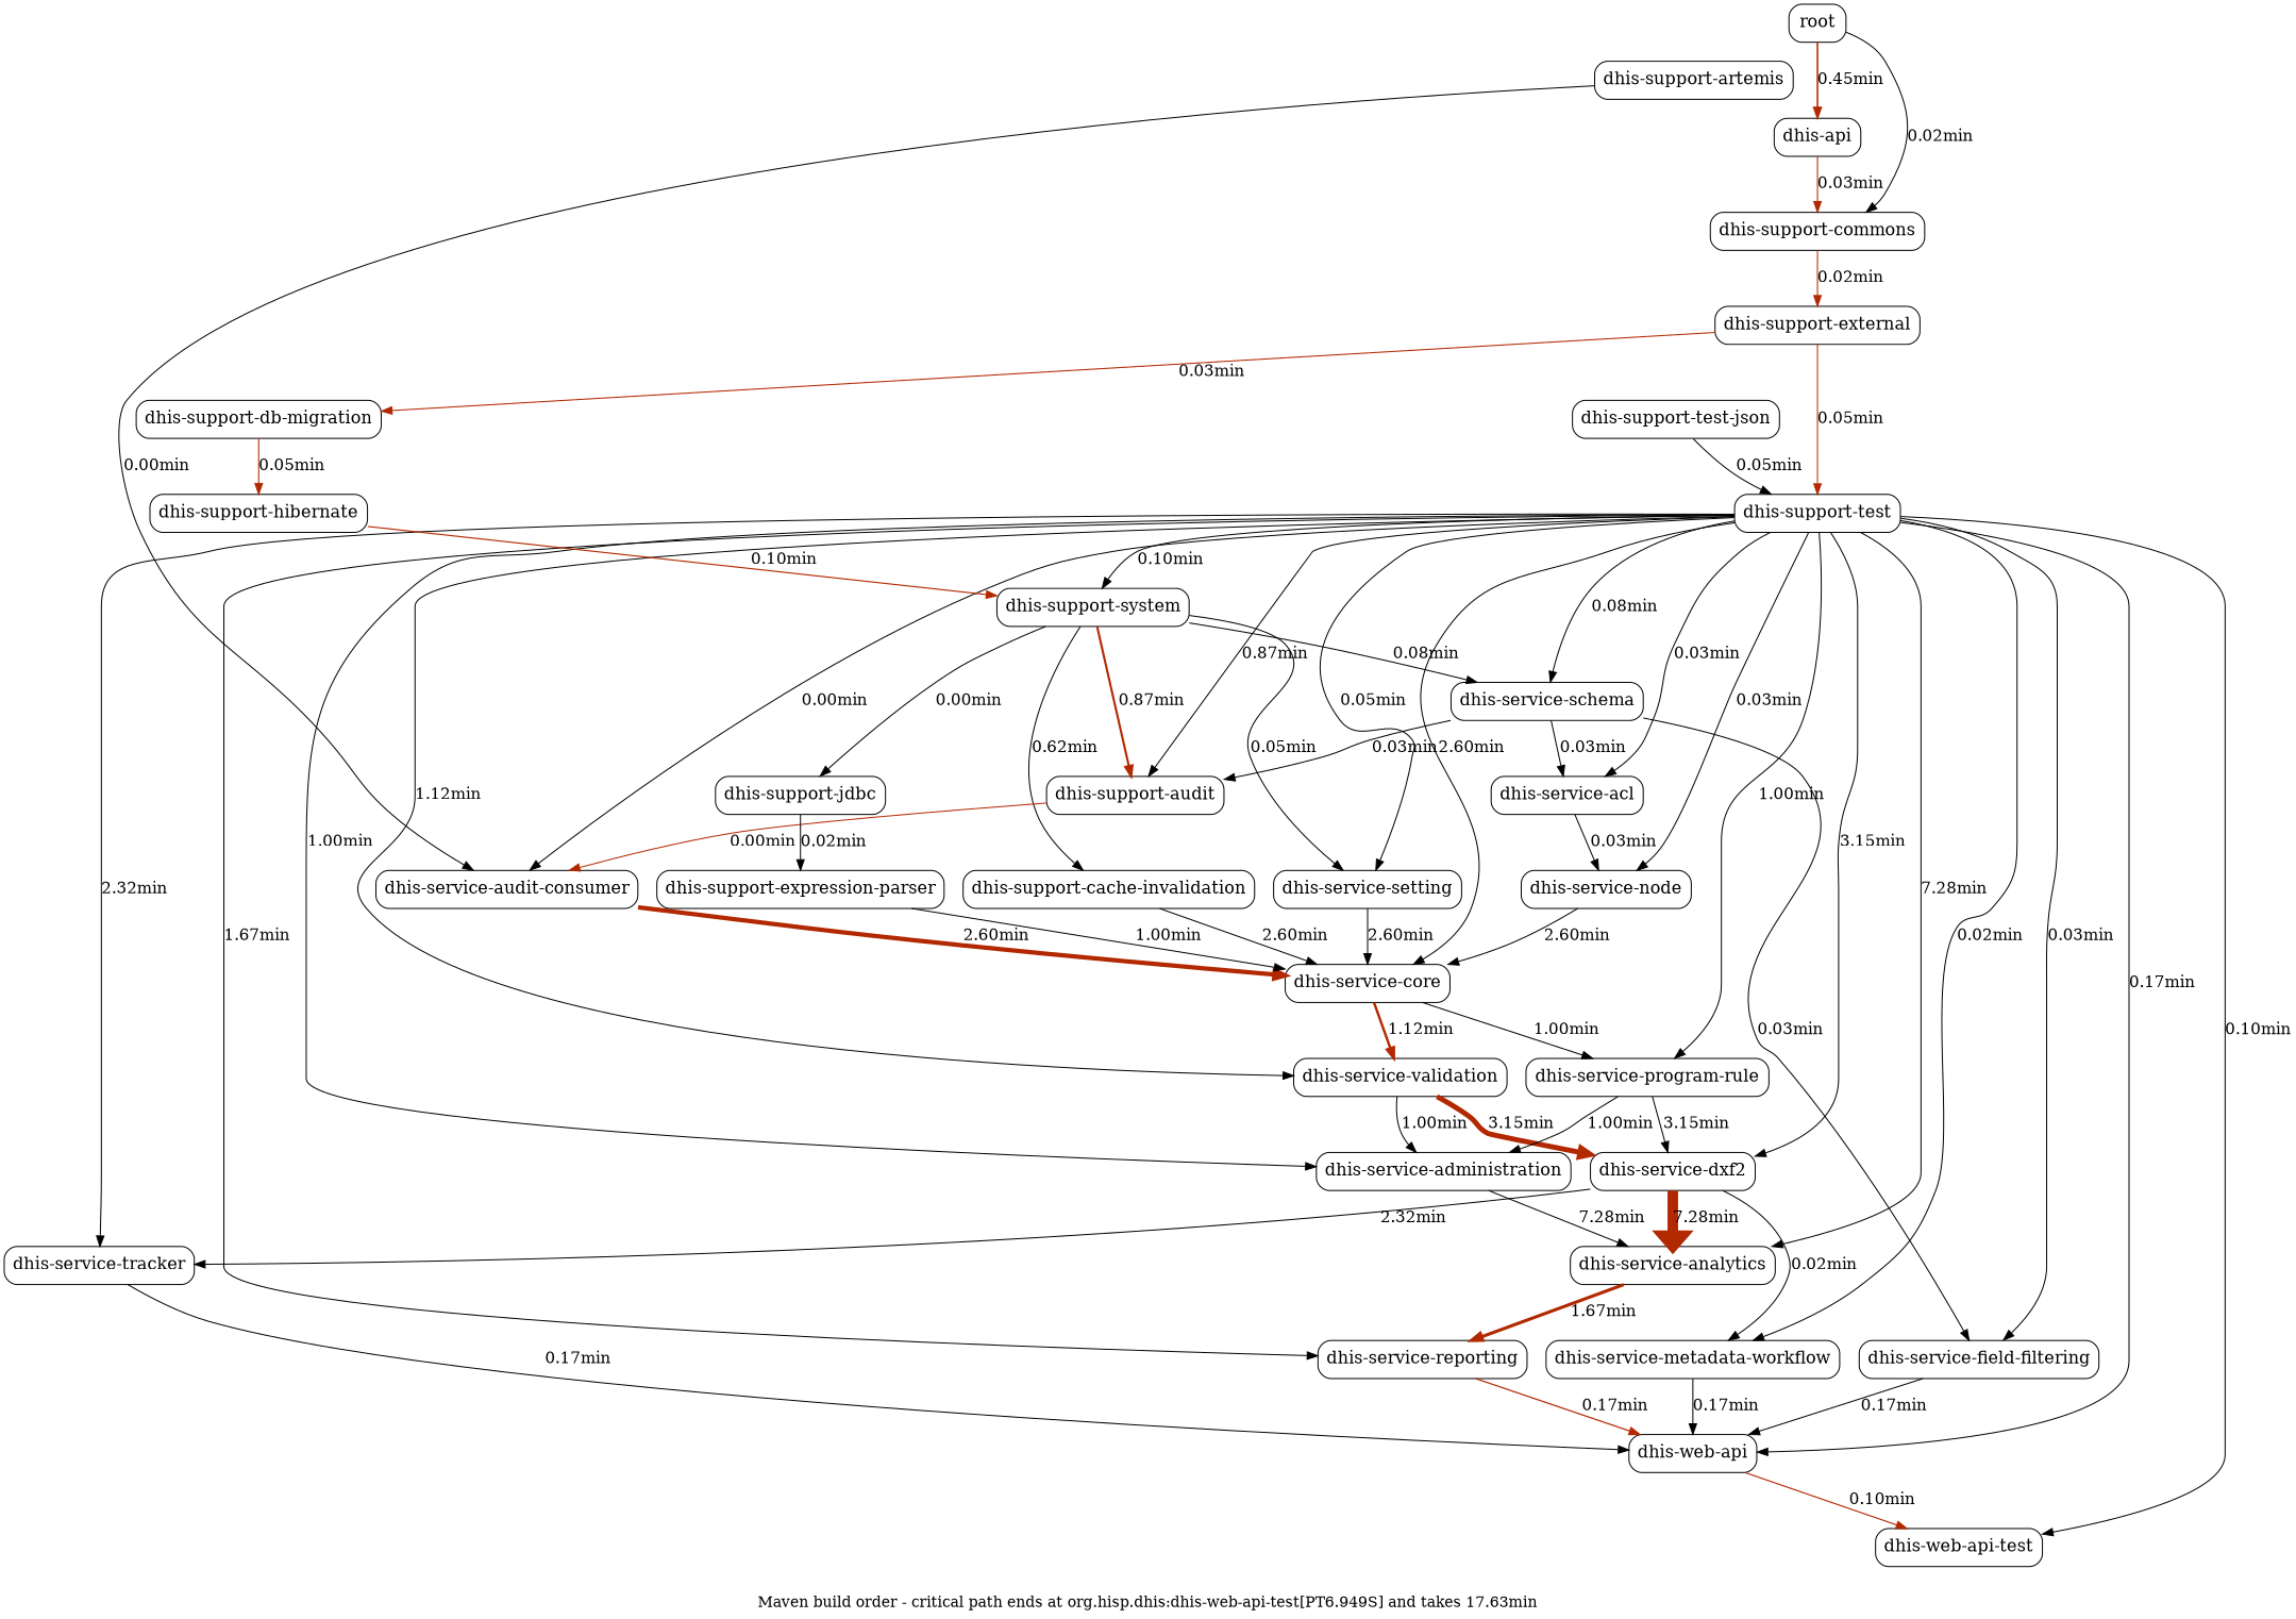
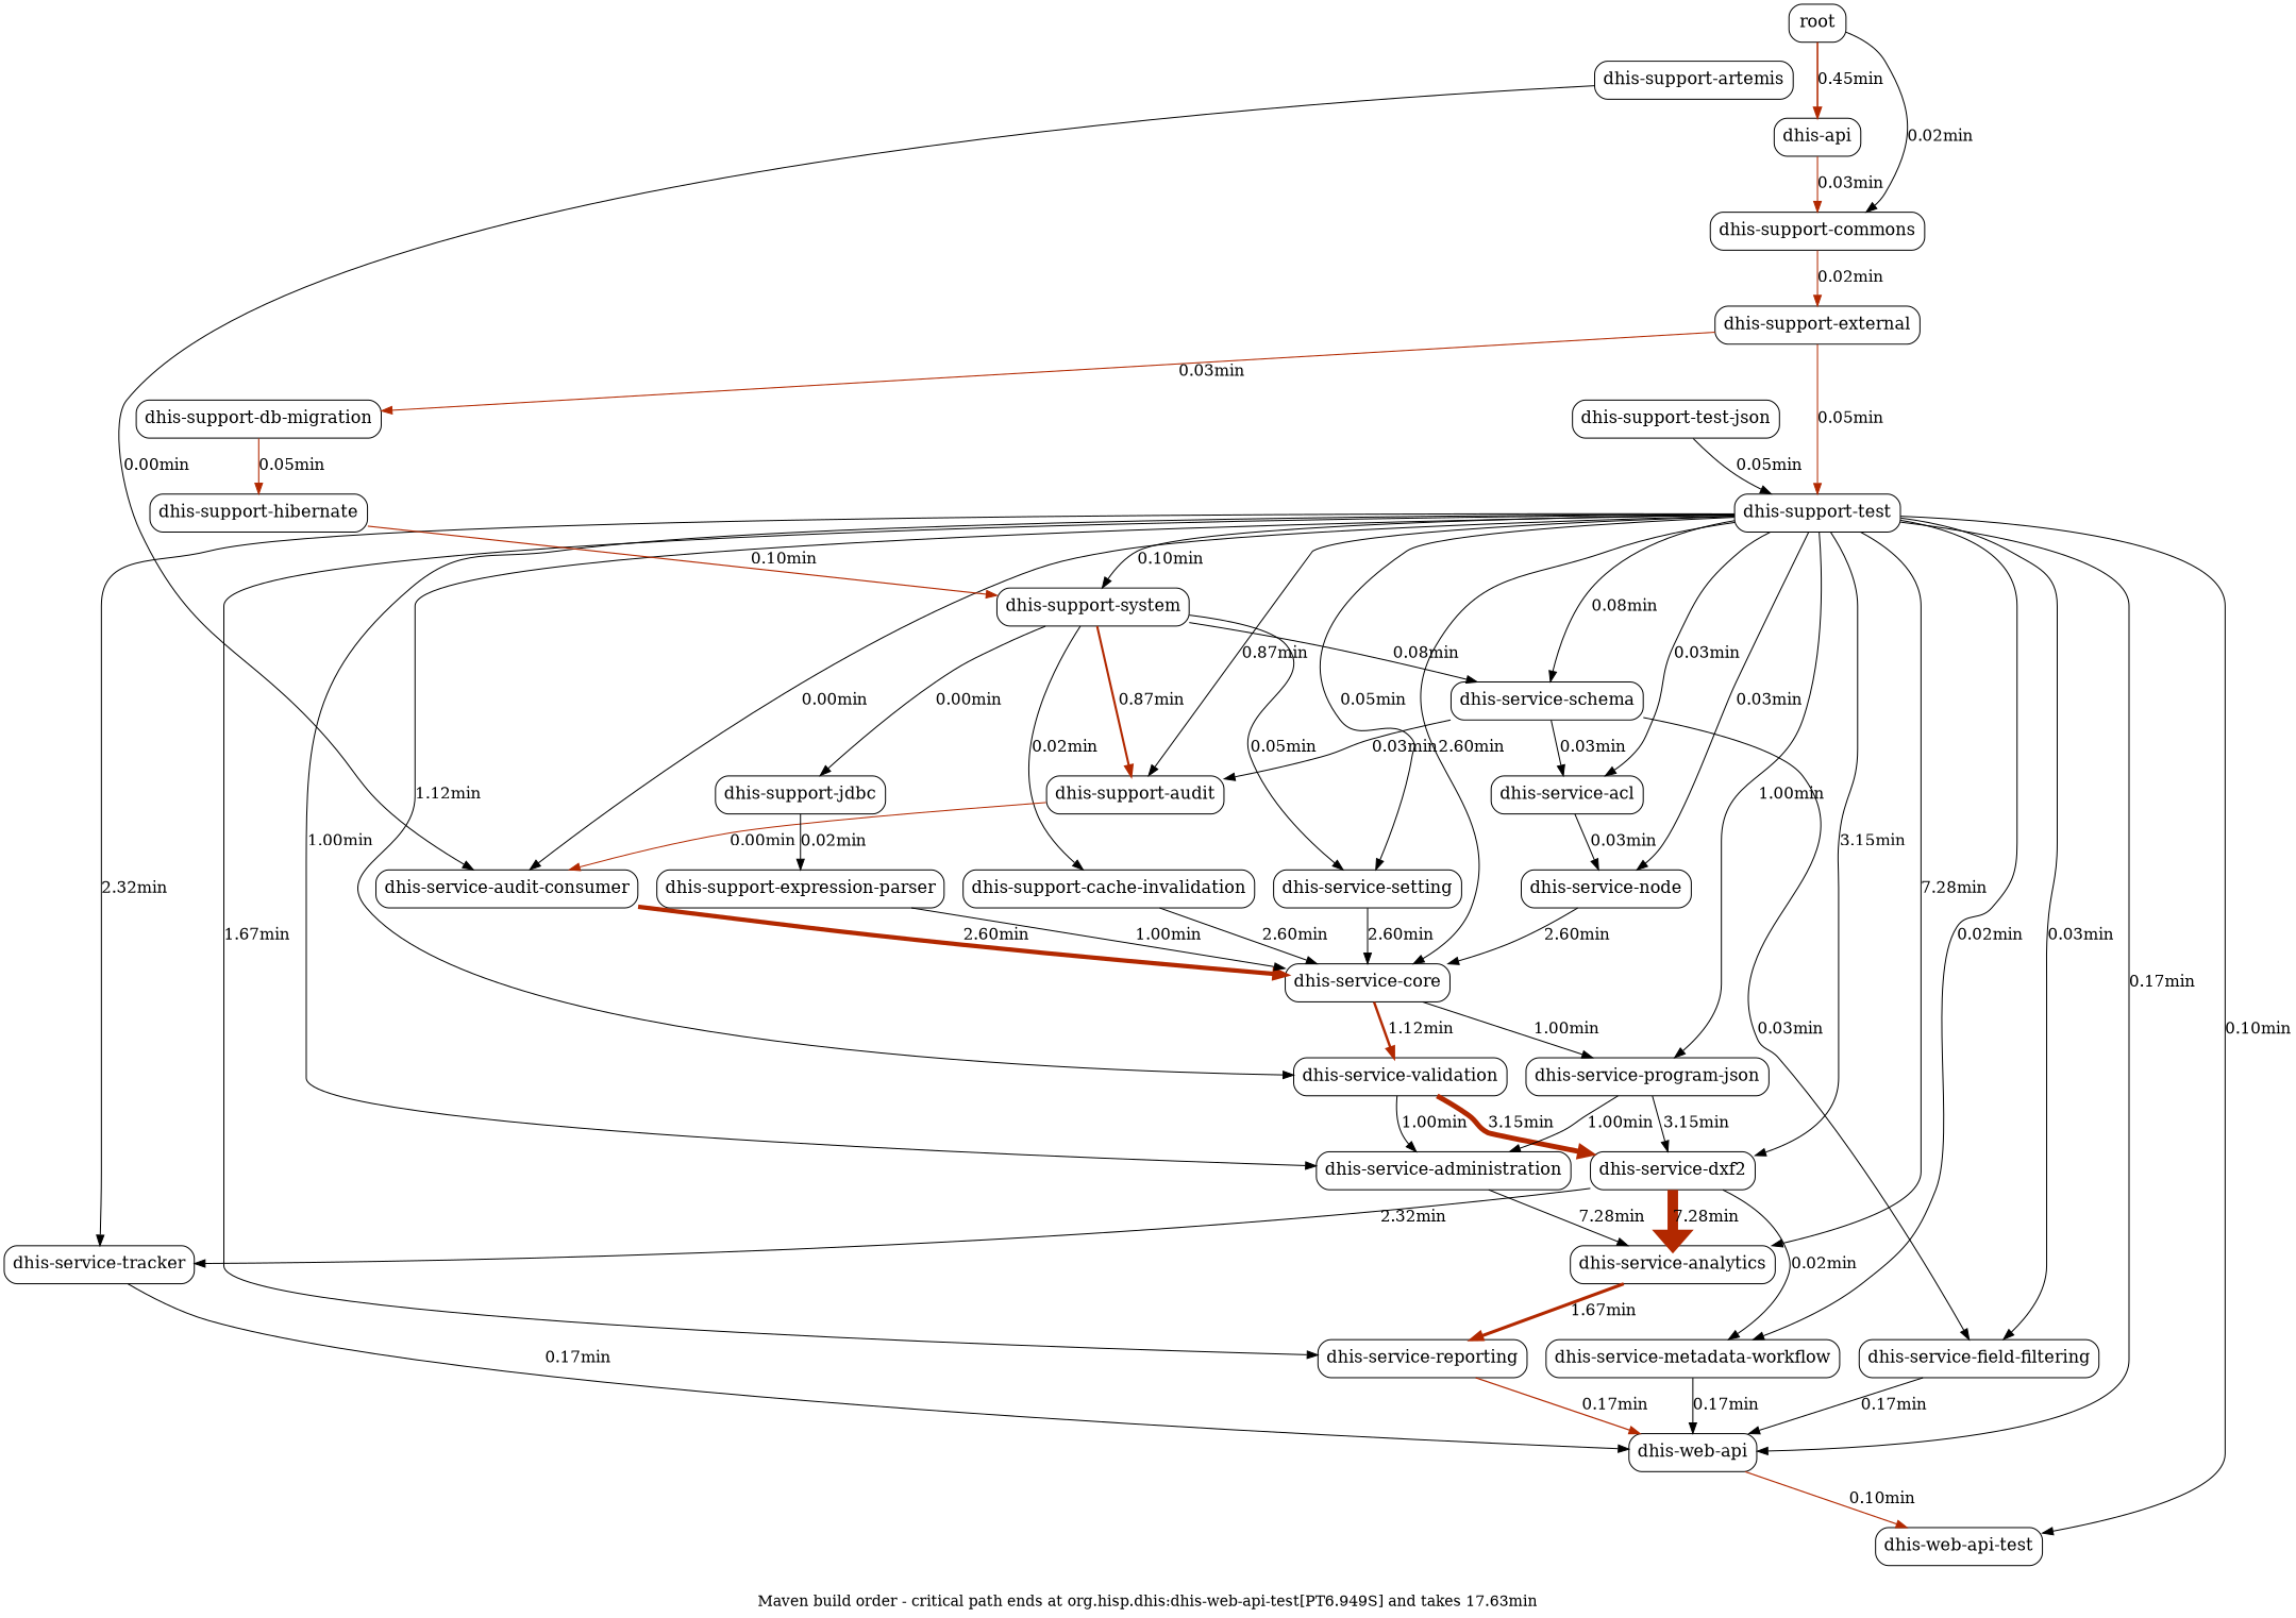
  strict digraph {
    label="Maven build order - critical path ends at org.hisp.dhis:dhis-web-api-test[PT6.949S] and takes 17.63min"
    node [fontsize=16 shape=box style=rounded]
    edge [fontsize=15 weight=2.0]
    n1 [label="dhis-support-commons"]
    n2 [label="dhis-support-external"]
    n3 [label="dhis-support-db-migration"]
    n4 [label="dhis-support-test"]
    n5 [label="dhis-api"]
    n6 [label="dhis-support-hibernate"]
    n7 [label="dhis-support-system"]
    n8 [label="dhis-service-schema"]
    n9 [label="dhis-service-setting"]
    n10 [label="dhis-service-acl"]
    n11 [label="dhis-support-audit"]
    n12 [label="dhis-service-audit-consumer"]
    n13 [label="dhis-service-node"]
    n14 [label="dhis-service-field-filtering"]
    n15 [label="dhis-service-core"]
    n16 [label="dhis-service-validation"]
-   n17 [label="dhis-service-program-rule"]
+   n17 [label="dhis-service-program-json"]
    n18 [label="dhis-service-administration"]
    n19 [label="dhis-service-dxf2"]
    n20 [label="dhis-service-metadata-workflow"]
    n21 [label="dhis-service-analytics"]
    n22 [label="dhis-service-tracker"]
    n23 [label="dhis-service-reporting"]
    n24 [label="dhis-web-api"]
    n25 [label="dhis-web-api-test"]
    n26 [label="dhis-support-jdbc"]
    n27 [label="dhis-support-cache-invalidation"]
    n28 [label="dhis-support-test-json"]
    n29 [label="dhis-support-expression-parser"]
    n30 [label="dhis-support-artemis"]
    n31 [label=root]
    n1 -> n2 [color="#b22800" label="0.02min" penwidth=1.0205949656750573 weight=1.0]
    n2 -> n3 [color="#b22800" label="0.03min" penwidth=1.0411899313501145]
    n2 -> n4 [color="#b22800" label="0.05min" weight=3.0]
    n3 -> n6 [color="#b22800" label="0.05min" penwidth=1.0617848970251715 weight=3.0]
    n4 -> n7 [label="0.10min" weight=6.0]
    n4 -> n8 [label="0.08min" weight=5.0]
    n4 -> n9 [label="0.05min" weight=3.0]
    n4 -> n10 [label="0.03min"]
    n4 -> n11 [label="0.87min" weight=52.0]
    n4 -> n12 [label="0.00min" weight=0.0]
    n4 -> n13 [label="0.03min"]
    n4 -> n14 [label="0.03min"]
    n4 -> n15 [label="2.60min" weight=156.0]
    n4 -> n16 [label="1.12min" weight=67.0]
    n4 -> n17 [label="1.00min" weight=60.0]
    n4 -> n18 [label="1.00min" weight=60.0]
    n4 -> n19 [label="3.15min" weight=189.0]
    n4 -> n20 [label="0.02min" weight=1.0]
    n4 -> n21 [label="7.28min" weight=437.0]
    n4 -> n22 [label="2.32min" weight=139.0]
    n4 -> n23 [label="1.67min" weight=100.0]
    n4 -> n24 [label="0.17min" weight=10.0]
    n4 -> n25 [label="0.10min" weight=6.0]
    n5 -> n1 [color="#b22800" label="0.03min" penwidth=1.0411899313501145]
    n6 -> n7 [color="#b22800" label="0.10min" penwidth=1.1235697940503433 weight=6.0]
    n7 -> n8 [label="0.08min" weight=5.0]
    n7 -> n9 [label="0.05min" weight=3.0]
    n7 -> n11 [color="#b22800" label="0.87min" penwidth=2.070938215102975 weight=52.0]
    n7 -> n26 [label="0.00min" weight=0.0]
-   n7 -> n27 [label="0.62min" weight=1.0]
+   n7 -> n27 [label="0.02min" weight=1.0]
    n8 -> n10 [label="0.03min"]
    n8 -> n11 [label="0.03min"]
    n8 -> n14 [label="0.03min"]
    n9 -> n15 [label="2.60min" weight=156.0]
    n10 -> n13 [label="0.03min"]
    n11 -> n12 [color="#b22800" label="0.00min" penwidth=1.0 weight=0.0]
    n12 -> n15 [color="#b22800" label="2.60min" penwidth=4.212814645308924 weight=156.0]
    n13 -> n15 [label="2.60min" weight=156.0]
    n14 -> n24 [label="0.17min" weight=10.0]
    n15 -> n16 [color="#b22800" label="1.12min" penwidth=2.3798627002288333 weight=67.0]
    n15 -> n17 [label="1.00min" weight=60.0]
    n16 -> n18 [label="1.00min" weight=60.0]
    n16 -> n19 [color="#b22800" label="3.15min" penwidth=4.892448512585812 weight=189.0]
    n17 -> n18 [label="1.00min" weight=60.0]
    n17 -> n19 [label="3.15min" weight=189.0]
    n18 -> n21 [label="7.28min" weight=437.0]
    n19 -> n20 [label="0.02min" weight=1.0]
    n19 -> n21 [color="#b22800" label="7.28min" penwidth=10.0 weight=437.0]
    n19 -> n22 [label="2.32min" weight=139.0]
    n20 -> n24 [label="0.17min" weight=10.0]
    n21 -> n23 [color="#b22800" label="1.67min" penwidth=3.059496567505721 weight=100.0]
    n22 -> n24 [label="0.17min" weight=10.0]
    n23 -> n24 [color="#b22800" label="0.17min" penwidth=1.205949656750572 weight=10.0]
    n24 -> n25 [color="#b22800" label="0.10min" penwidth=1.1235697940503433 weight=6.0]
    n26 -> n29 [label="0.02min" weight=1.0]
    n27 -> n15 [label="2.60min" weight=156.0]
    n28 -> n4 [label="0.05min" weight=3.0]
    n29 -> n15 [label="1.00min" weight=156.0]
    n30 -> n12 [label="0.00min" weight=0.0]
    n31 -> n1 [label="0.02min" weight=1.0]
    n31 -> n5 [color="#b22800" label="0.45min" penwidth=1.5560640732265445 weight=27.0]
  }
